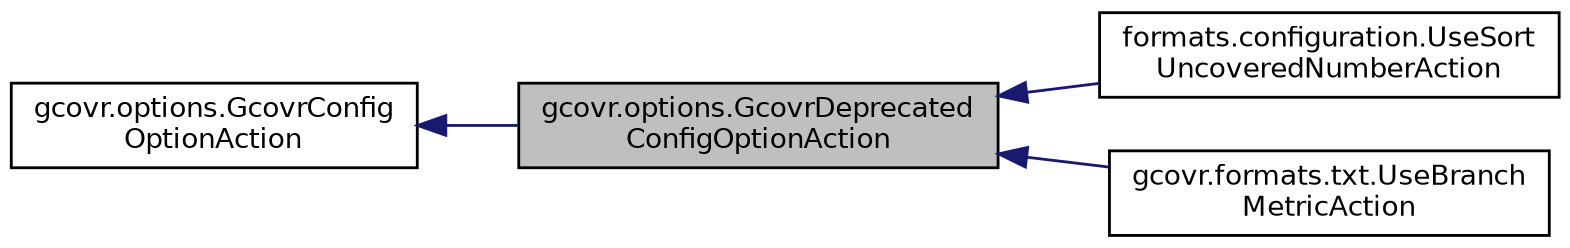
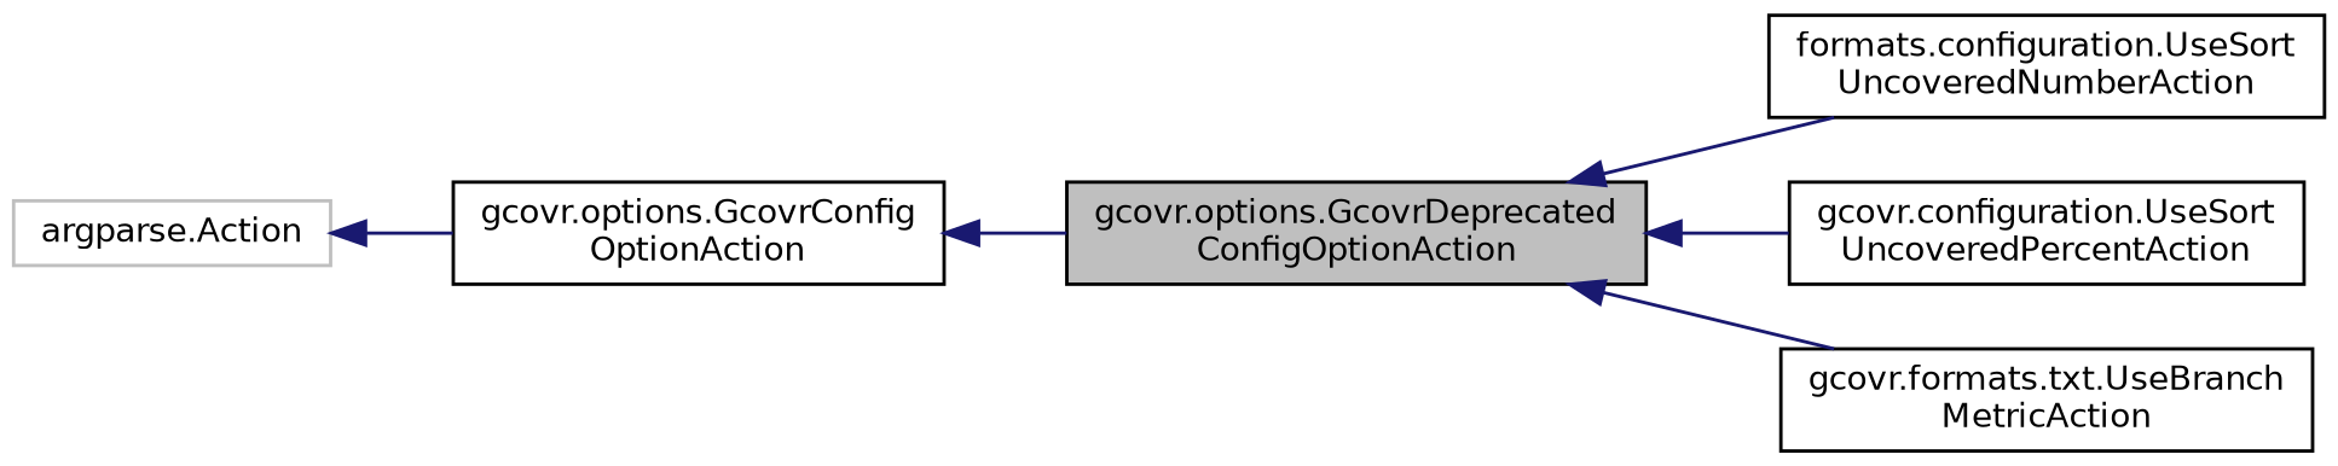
  digraph {
    rankdir=LR
    node [color=black fillcolor=white fontname=Helvetica fontsize=10 shape=record style=filled]
    edge [color=midnightblue dir=back fontname=Helvetica fontsize=10 labelfontname=Helvetica labelfontsize=10 style=solid]
    n1 [fillcolor=grey75 fontcolor=black height=0.2 label="gcovr.options.GcovrDeprecated\lConfigOptionAction" width=0.4]
    n2 [height=0.2 label="formats.configuration.UseSort\lUncoveredNumberAction" width=0.4]
+   n3 [height=0.2 label="gcovr.configuration.UseSort\lUncoveredPercentAction" width=0.4]
    n4 [height=0.2 label="gcovr.formats.txt.UseBranch\lMetricAction" width=0.4]
    n5 [height=0.2 label="gcovr.options.GcovrConfig\lOptionAction" width=0.4]
+   n6 [color=grey75 height=0.2 label="argparse.Action" width=0.4]
    n1 -> n2
+   n1 -> n3
    n1 -> n4
    n5 -> n1
+   n6 -> n5
  }
